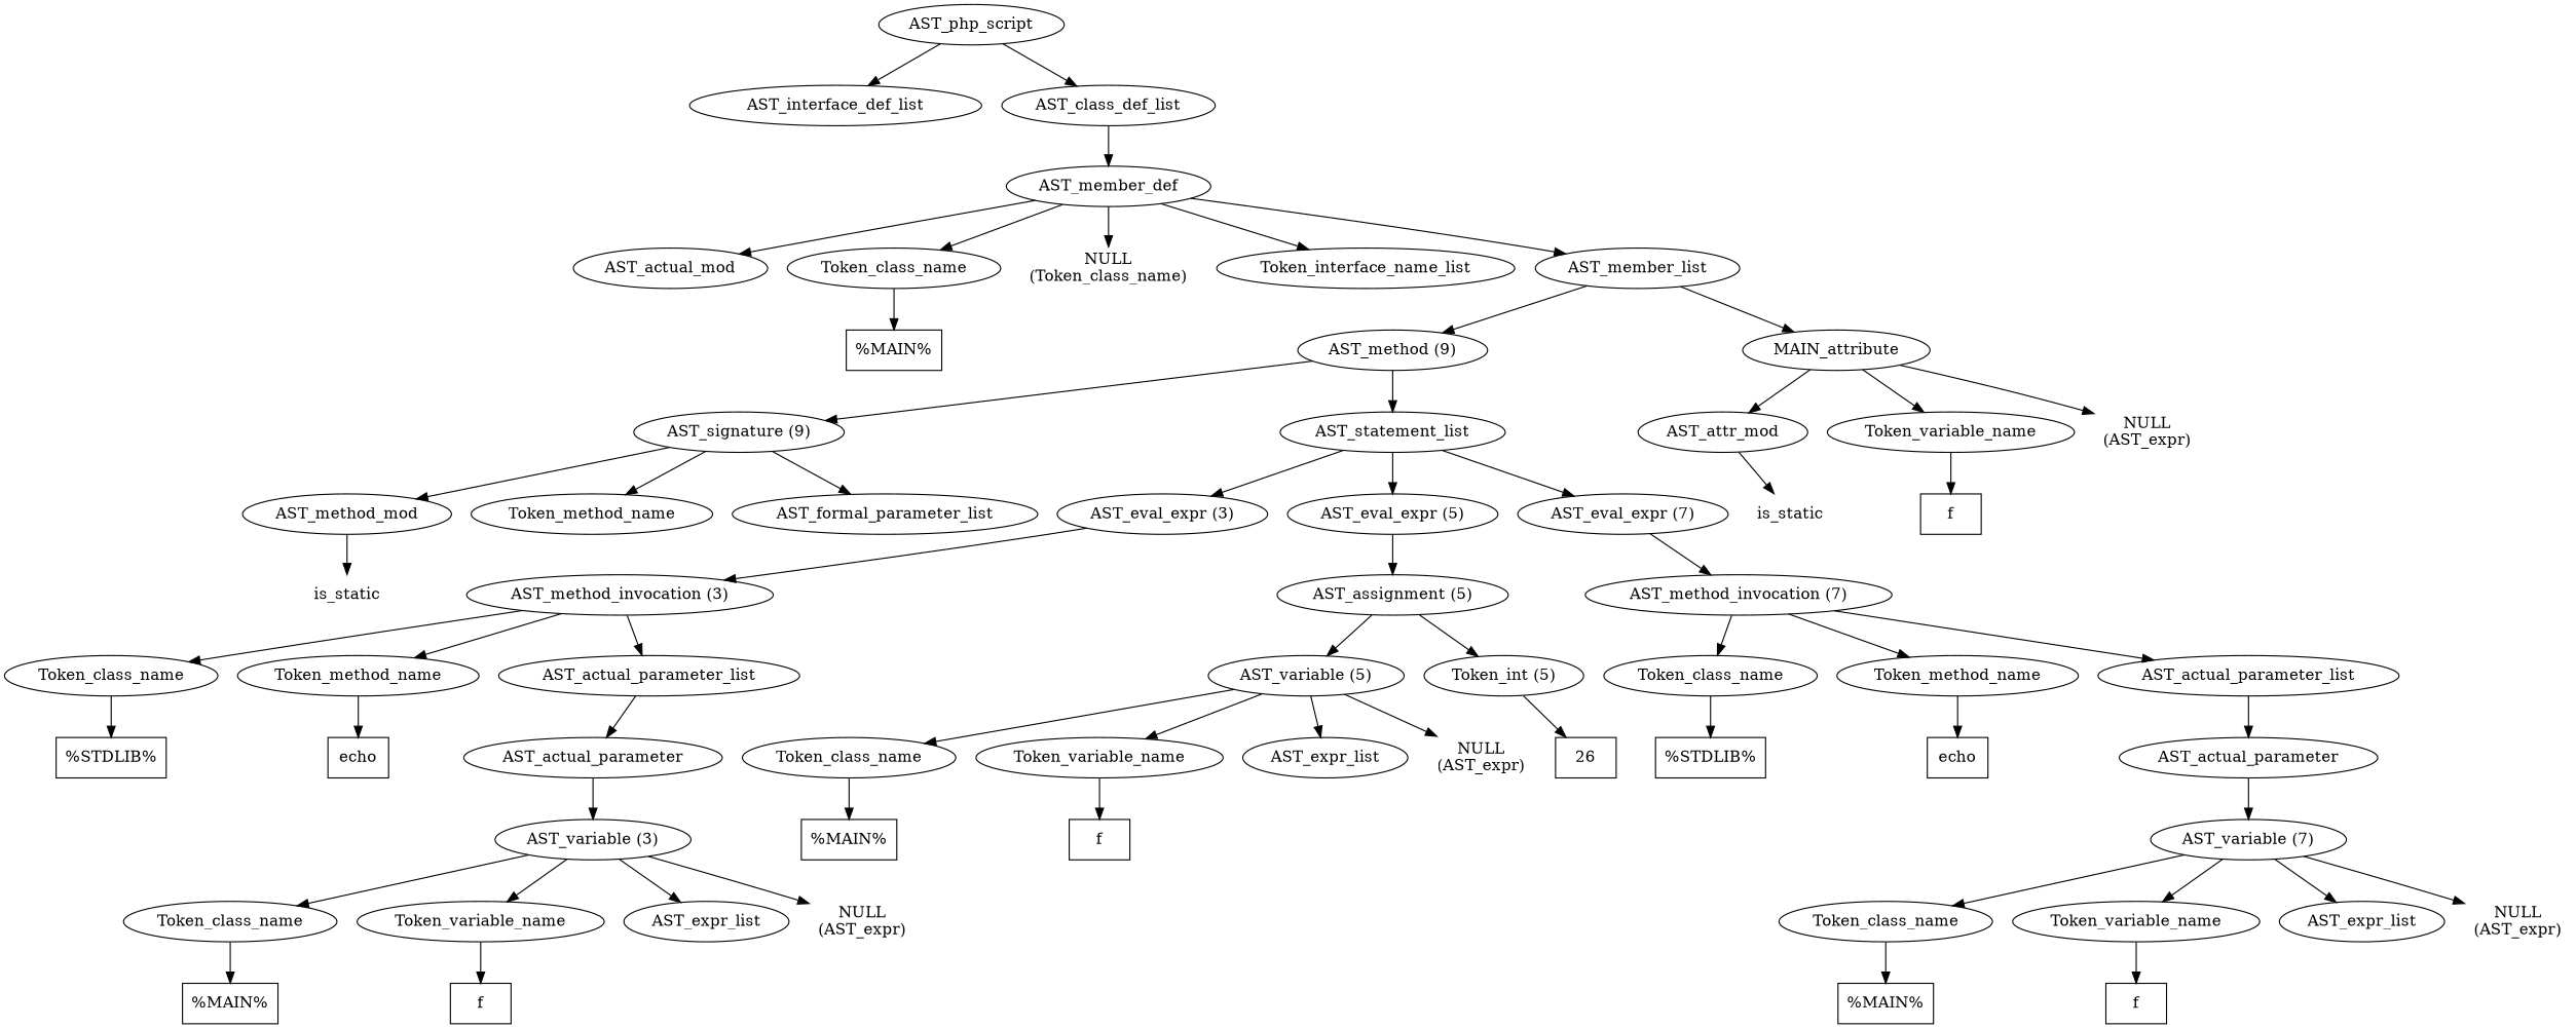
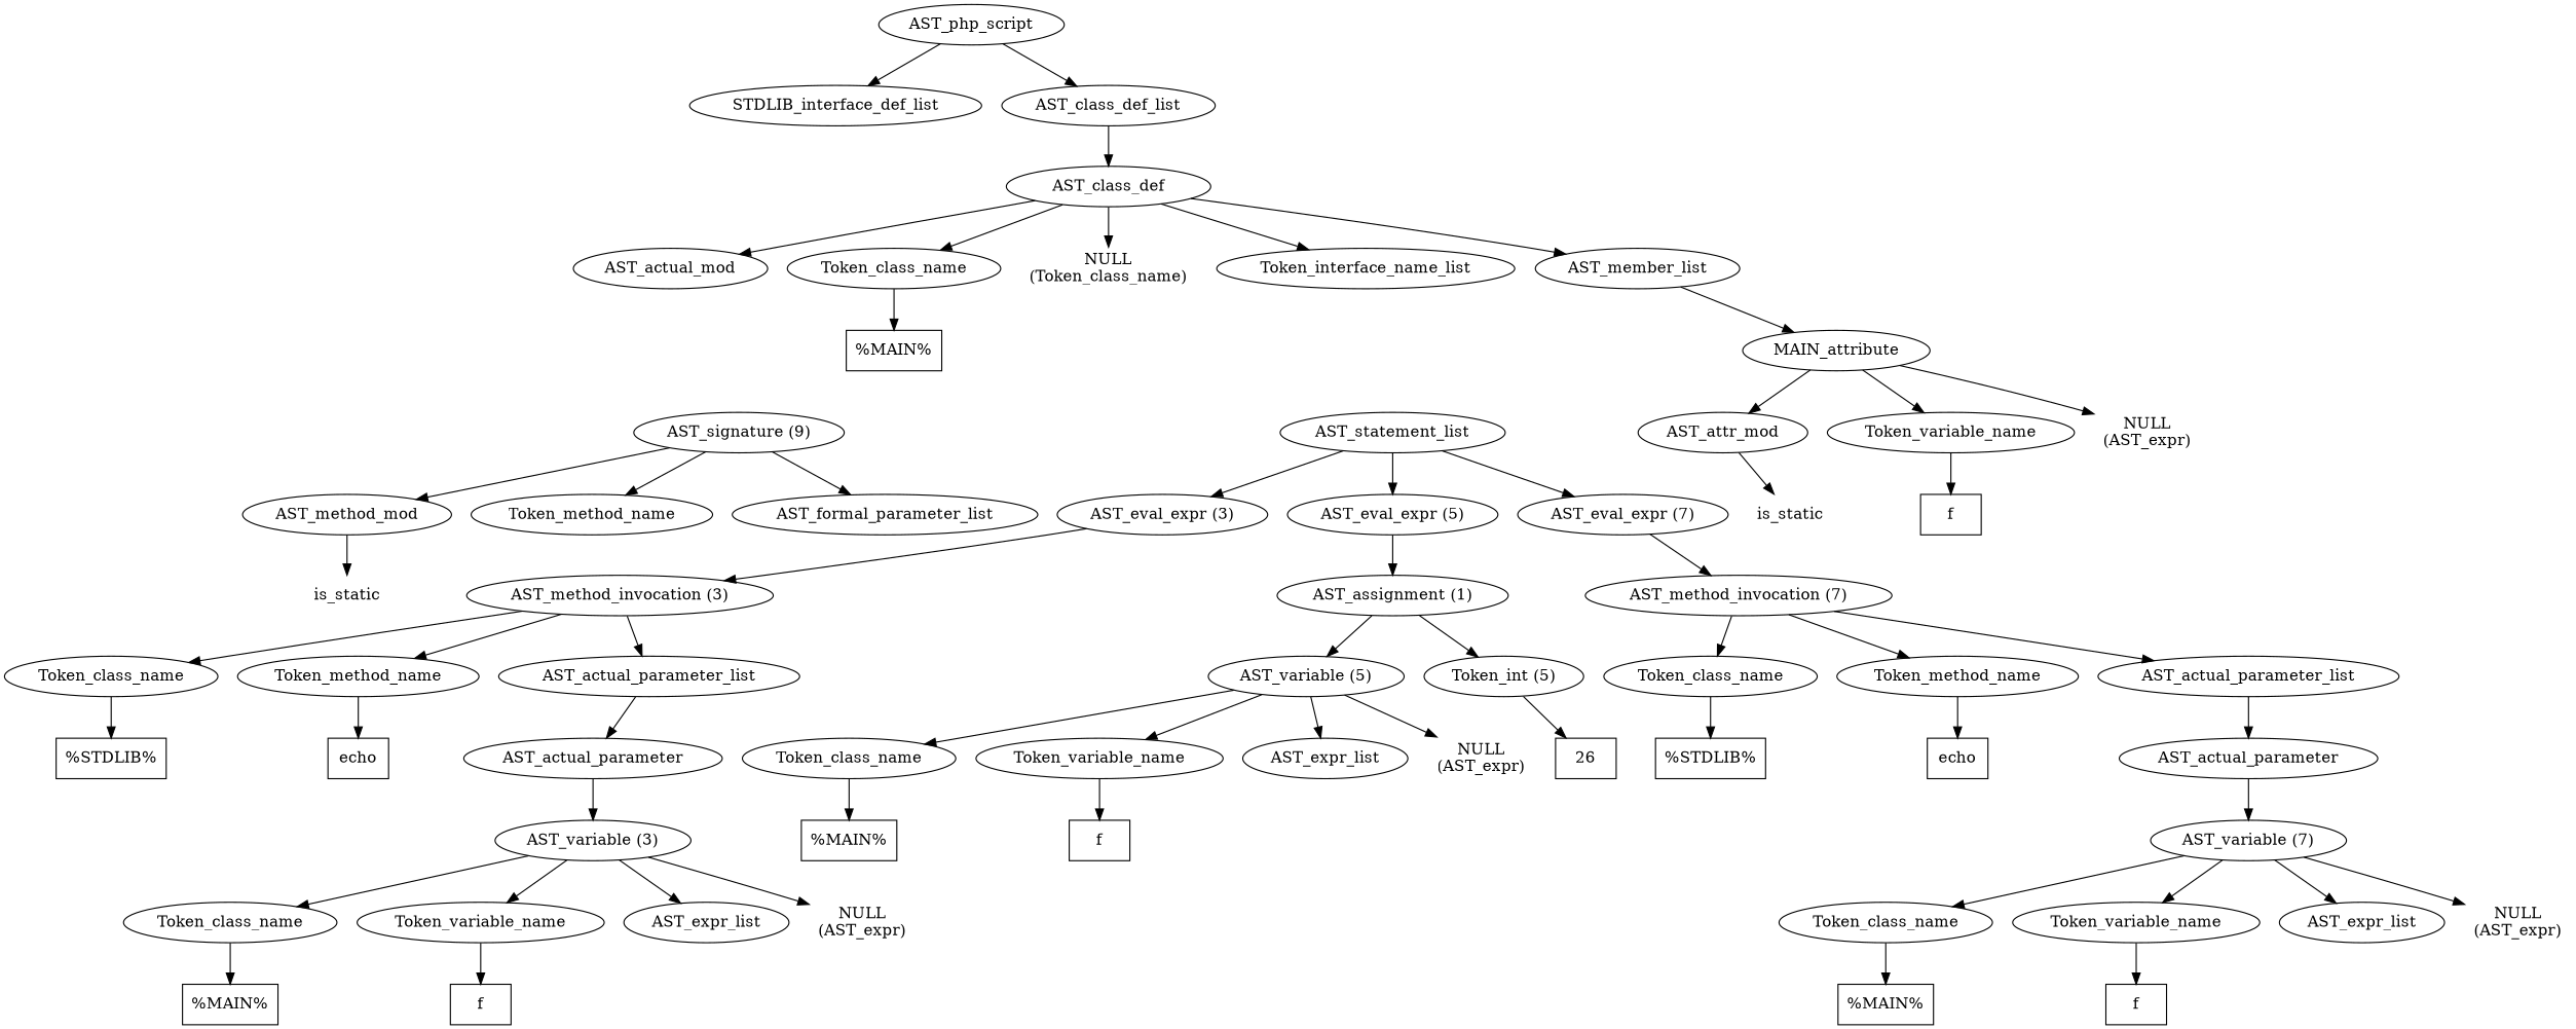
  digraph {
    n1 [label=AST_php_script]
-   n2 [label=AST_interface_def_list]
+   n2 [label=STDLIB_interface_def_list]
    n3 [label=AST_class_def_list]
-   n4 [label=AST_member_def]
+   n4 [label=AST_class_def]
    n5 [label=AST_actual_mod]
    n6 [label=Token_class_name]
    n7 [label="NULL\n(Token_class_name)" shape=plaintext]
    n8 [label=Token_interface_name_list]
    n9 [label=AST_member_list]
    n10 [label="%MAIN%" shape=box]
-   n11 [label="AST_method (9)"]
    n12 [label=MAIN_attribute]
    n13 [label="AST_signature (9)"]
    n14 [label=AST_statement_list]
    n15 [label=AST_attr_mod]
    n16 [label=Token_variable_name]
    n17 [label="NULL\n(AST_expr)" shape=plaintext]
    n18 [label=AST_method_mod]
    n19 [label=Token_method_name]
    n20 [label=AST_formal_parameter_list]
    n21 [label="AST_eval_expr (3)"]
    n22 [label="AST_eval_expr (5)"]
    n23 [label="AST_eval_expr (7)"]
    n24 [label=is_static shape=plaintext]
    n25 [label="AST_method_invocation (3)"]
-   n26 [label="AST_assignment (5)"]
+   n26 [label="AST_assignment (1)"]
    n27 [label="AST_method_invocation (7)"]
    n28 [label=Token_class_name]
    n29 [label=Token_method_name]
    n30 [label=AST_actual_parameter_list]
    n31 [label="%STDLIB%" shape=box]
    n32 [label=echo shape=box]
    n33 [label=AST_actual_parameter]
    n34 [label="AST_variable (3)"]
    n35 [label=Token_class_name]
    n36 [label=Token_variable_name]
    n37 [label=AST_expr_list]
    n38 [label="NULL\n(AST_expr)" shape=plaintext]
    n39 [label="%MAIN%" shape=box]
    n40 [label=f shape=box]
    n41 [label="AST_variable (5)"]
    n42 [label="Token_int (5)"]
    n43 [label=Token_class_name]
    n44 [label=Token_variable_name]
    n45 [label=AST_expr_list]
    n46 [label="NULL\n(AST_expr)" shape=plaintext]
    n47 [label=26 shape=box]
    n48 [label="%MAIN%" shape=box]
    n49 [label=f shape=box]
    n50 [label=Token_class_name]
    n51 [label=Token_method_name]
    n52 [label=AST_actual_parameter_list]
    n53 [label="%STDLIB%" shape=box]
    n54 [label=echo shape=box]
    n55 [label=AST_actual_parameter]
    n56 [label="AST_variable (7)"]
    n57 [label=Token_class_name]
    n58 [label=Token_variable_name]
    n59 [label=AST_expr_list]
    n60 [label="NULL\n(AST_expr)" shape=plaintext]
    n61 [label="%MAIN%" shape=box]
    n62 [label=f shape=box]
    n63 [label=is_static shape=plaintext]
    n64 [label=f shape=box]
    n1 -> n2
    n1 -> n3
    n3 -> n4
    n4 -> n5
    n4 -> n6
    n4 -> n7
    n4 -> n8
    n4 -> n9
    n6 -> n10
-   n9 -> n11
    n9 -> n12
-   n11 -> n13
-   n11 -> n14
    n12 -> n15
    n12 -> n16
    n12 -> n17
    n13 -> n18
    n13 -> n19
    n13 -> n20
    n14 -> n21
    n14 -> n22
    n14 -> n23
    n15 -> n63
    n16 -> n64
    n18 -> n24
    n21 -> n25
    n22 -> n26
    n23 -> n27
    n25 -> n28
    n25 -> n29
    n25 -> n30
    n26 -> n41
    n26 -> n42
    n27 -> n50
    n27 -> n51
    n27 -> n52
    n28 -> n31
    n29 -> n32
    n30 -> n33
    n33 -> n34
    n34 -> n35
    n34 -> n36
    n34 -> n37
    n34 -> n38
    n35 -> n39
    n36 -> n40
    n41 -> n43
    n41 -> n44
    n41 -> n45
    n41 -> n46
    n42 -> n47
    n43 -> n48
    n44 -> n49
    n50 -> n53
    n51 -> n54
    n52 -> n55
    n55 -> n56
    n56 -> n57
    n56 -> n58
    n56 -> n59
    n56 -> n60
    n57 -> n61
    n58 -> n62
  }
